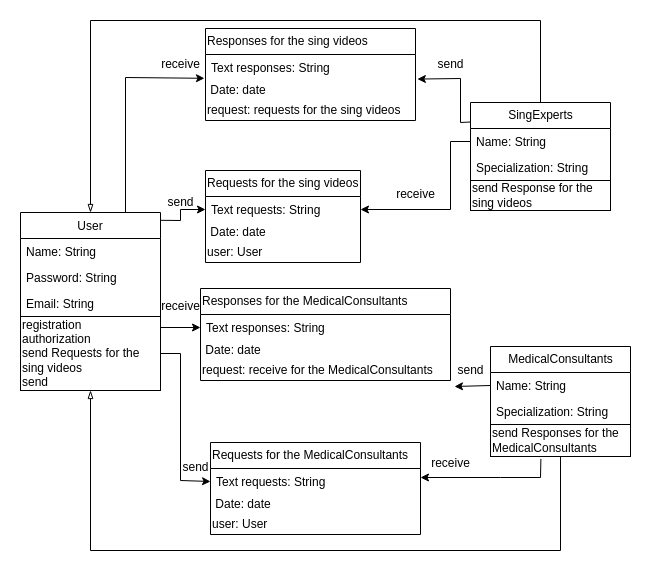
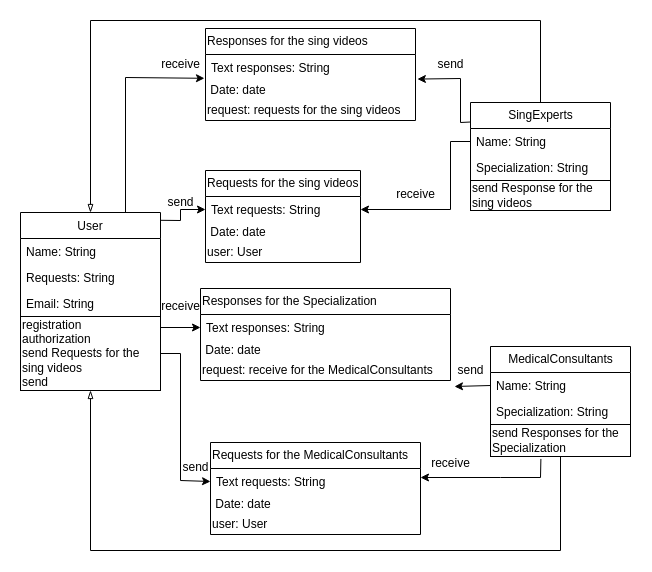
  <mxCell id="0" />
  <mxCell id="1" parent="0" />
  <mxCell id="2" value="User" style="swimlane;fontStyle=0;childLayout=stackLayout;horizontal=1;startSize=26;fillColor=none;horizontalStack=0;resizeParent=1;resizeParentMax=0;resizeLast=0;collapsible=1;marginBottom=0;" parent="1" vertex="1"><mxGeometry x="20" y="212" width="140" height="104" as="geometry"><mxRectangle x="110" y="-770" width="60" height="30" as="alternateBounds" /></mxGeometry></mxCell>
  <mxCell id="3" value="Name: String" style="text;strokeColor=none;fillColor=none;align=left;verticalAlign=top;spacingLeft=4;spacingRight=4;overflow=hidden;rotatable=0;points=[[0,0.5],[1,0.5]];portConstraint=eastwest;" parent="2" vertex="1"><mxGeometry y="26" width="140" height="26" as="geometry" /></mxCell>
  <mxCell id="4" value="" style="endArrow=classic;html=1;rounded=0;entryX=0;entryY=0.5;entryDx=0;entryDy=0;" parent="2" target="40" edge="1"><mxGeometry width="50" height="50" relative="1" as="geometry"><mxPoint x="140" y="115" as="sourcePoint" /><mxPoint x="218.95" y="-32.0" as="targetPoint" /><Array as="points" /></mxGeometry></mxCell>
- <mxCell id="5" value="Password: String" style="text;strokeColor=none;fillColor=none;align=left;verticalAlign=top;spacingLeft=4;spacingRight=4;overflow=hidden;rotatable=0;points=[[0,0.5],[1,0.5]];portConstraint=eastwest;" parent="2" vertex="1"><mxGeometry y="52" width="140" height="26" as="geometry" /></mxCell>
+ <mxCell id="5" value="Requests: String" style="text;strokeColor=none;fillColor=none;align=left;verticalAlign=top;spacingLeft=4;spacingRight=4;overflow=hidden;rotatable=0;points=[[0,0.5],[1,0.5]];portConstraint=eastwest;" parent="2" vertex="1"><mxGeometry y="52" width="140" height="26" as="geometry" /></mxCell>
  <mxCell id="6" value="Email: String" style="text;strokeColor=none;fillColor=none;align=left;verticalAlign=top;spacingLeft=4;spacingRight=4;overflow=hidden;rotatable=0;points=[[0,0.5],[1,0.5]];portConstraint=eastwest;" parent="2" vertex="1"><mxGeometry y="78" width="140" height="26" as="geometry" /></mxCell>
  <mxCell id="7" value="Requests for the sing videos" style="swimlane;fontStyle=0;childLayout=stackLayout;horizontal=1;startSize=26;fillColor=none;horizontalStack=0;resizeParent=1;resizeParentMax=0;resizeLast=0;collapsible=1;marginBottom=0;html=1;align=left;" parent="1" vertex="1"><mxGeometry x="205" y="170" width="155" height="92" as="geometry" /></mxCell>
  <mxCell id="8" value="Text requests: String" style="text;strokeColor=none;fillColor=none;align=left;verticalAlign=top;spacingLeft=4;spacingRight=4;overflow=hidden;rotatable=0;points=[[0,0.5],[1,0.5]];portConstraint=eastwest;whiteSpace=wrap;html=1;" parent="7" vertex="1"><mxGeometry y="26" width="155" height="26" as="geometry" /></mxCell>
  <mxCell id="9" value="&amp;nbsp;Date: date" style="text;html=1;align=left;verticalAlign=middle;resizable=0;points=[];autosize=1;strokeColor=none;fillColor=none;" parent="7" vertex="1"><mxGeometry y="52" width="155" height="20" as="geometry" /></mxCell>
  <mxCell id="10" value="user: User" style="text;html=1;align=left;verticalAlign=middle;resizable=0;points=[];autosize=1;strokeColor=none;fillColor=none;" parent="7" vertex="1"><mxGeometry y="72" width="155" height="20" as="geometry" /></mxCell>
  <mxCell id="11" value="SingExperts" style="swimlane;fontStyle=0;childLayout=stackLayout;horizontal=1;startSize=26;fillColor=none;horizontalStack=0;resizeParent=1;resizeParentMax=0;resizeLast=0;collapsible=1;marginBottom=0;html=1;" parent="1" vertex="1"><mxGeometry x="470" y="102" width="140" height="78" as="geometry" /></mxCell>
  <mxCell id="12" value="Name: String" style="text;strokeColor=none;fillColor=none;align=left;verticalAlign=top;spacingLeft=4;spacingRight=4;overflow=hidden;rotatable=0;points=[[0,0.5],[1,0.5]];portConstraint=eastwest;whiteSpace=wrap;html=1;" parent="11" vertex="1"><mxGeometry y="26" width="140" height="26" as="geometry" /></mxCell>
  <mxCell id="13" value="Specialization: String" style="text;strokeColor=none;fillColor=none;align=left;verticalAlign=top;spacingLeft=4;spacingRight=4;overflow=hidden;rotatable=0;points=[[0,0.5],[1,0.5]];portConstraint=eastwest;whiteSpace=wrap;html=1;" parent="11" vertex="1"><mxGeometry y="52" width="140" height="26" as="geometry" /></mxCell>
  <mxCell id="14" value="" style="endArrow=classic;html=1;rounded=0;exitX=0;exitY=0.5;exitDx=0;exitDy=0;entryX=1;entryY=0.5;entryDx=0;entryDy=0;" parent="1" source="12" target="8" edge="1"><mxGeometry width="50" height="50" relative="1" as="geometry"><mxPoint x="440" y="300" as="sourcePoint" /><mxPoint x="490" y="250" as="targetPoint" /><Array as="points"><mxPoint x="450" y="141" /><mxPoint x="450" y="209" /></Array></mxGeometry></mxCell>
  <mxCell id="15" value="" style="endArrow=classic;html=1;rounded=0;entryX=0;entryY=0.5;entryDx=0;entryDy=0;exitX=1.003;exitY=0.075;exitDx=0;exitDy=0;exitPerimeter=0;" parent="1" source="2" target="8" edge="1"><mxGeometry width="50" height="50" relative="1" as="geometry"><mxPoint x="150" y="210" as="sourcePoint" /><mxPoint x="490" y="250" as="targetPoint" /><Array as="points"><mxPoint x="180" y="220" /><mxPoint x="180" y="209" /></Array></mxGeometry></mxCell>
  <mxCell id="16" value="send" style="text;html=1;align=center;verticalAlign=middle;resizable=0;points=[];autosize=1;strokeColor=none;fillColor=none;" parent="1" vertex="1"><mxGeometry x="430" y="54" width="40" height="20" as="geometry" /></mxCell>
  <mxCell id="17" value="" style="endArrow=classic;html=1;rounded=0;exitX=0;exitY=0.25;exitDx=0;exitDy=0;entryX=1.009;entryY=-0.071;entryDx=0;entryDy=0;entryPerimeter=0;" parent="1" source="11" target="25" edge="1"><mxGeometry width="50" height="50" relative="1" as="geometry"><mxPoint x="780" y="220" as="sourcePoint" /><mxPoint x="357" y="78" as="targetPoint" /><Array as="points"><mxPoint x="460" y="122" /><mxPoint x="460" y="78" /></Array></mxGeometry></mxCell>
  <mxCell id="18" value="receive" style="text;html=1;align=center;verticalAlign=middle;resizable=0;points=[];autosize=1;strokeColor=none;fillColor=none;" parent="1" vertex="1"><mxGeometry x="155" y="54" width="50" height="20" as="geometry" /></mxCell>
  <mxCell id="19" value="MedicalConsultants" style="swimlane;fontStyle=0;childLayout=stackLayout;horizontal=1;startSize=26;fillColor=none;horizontalStack=0;resizeParent=1;resizeParentMax=0;resizeLast=0;collapsible=1;marginBottom=0;html=1;" parent="1" vertex="1"><mxGeometry x="490" y="346" width="140" height="78" as="geometry" /></mxCell>
  <mxCell id="20" value="Name: String" style="text;strokeColor=none;fillColor=none;align=left;verticalAlign=top;spacingLeft=4;spacingRight=4;overflow=hidden;rotatable=0;points=[[0,0.5],[1,0.5]];portConstraint=eastwest;whiteSpace=wrap;html=1;" parent="19" vertex="1"><mxGeometry y="26" width="140" height="26" as="geometry" /></mxCell>
  <mxCell id="21" value="Specialization: String" style="text;strokeColor=none;fillColor=none;align=left;verticalAlign=top;spacingLeft=4;spacingRight=4;overflow=hidden;rotatable=0;points=[[0,0.5],[1,0.5]];portConstraint=eastwest;whiteSpace=wrap;html=1;" parent="19" vertex="1"><mxGeometry y="52" width="140" height="26" as="geometry" /></mxCell>
  <mxCell id="22" value="" style="endArrow=blockThin;html=1;rounded=0;entryX=0.5;entryY=0;entryDx=0;entryDy=0;exitX=0.5;exitY=0;exitDx=0;exitDy=0;endFill=0;" parent="1" source="11" target="2" edge="1"><mxGeometry width="50" height="50" relative="1" as="geometry"><mxPoint x="100.98" y="325.012" as="sourcePoint" /><mxPoint x="100.5" y="430" as="targetPoint" /><Array as="points"><mxPoint x="540" y="20" /><mxPoint x="90" y="20" /></Array></mxGeometry></mxCell>
  <mxCell id="23" value="Responses for the sing videos" style="swimlane;fontStyle=0;childLayout=stackLayout;horizontal=1;startSize=26;fillColor=none;horizontalStack=0;resizeParent=1;resizeParentMax=0;resizeLast=0;collapsible=1;marginBottom=0;html=1;align=left;" parent="1" vertex="1"><mxGeometry x="205" y="28" width="210" height="92" as="geometry" /></mxCell>
  <mxCell id="24" value="Text responses: String" style="text;strokeColor=none;fillColor=none;align=left;verticalAlign=top;spacingLeft=4;spacingRight=4;overflow=hidden;rotatable=0;points=[[0,0.5],[1,0.5]];portConstraint=eastwest;whiteSpace=wrap;html=1;" parent="23" vertex="1"><mxGeometry y="26" width="210" height="26" as="geometry" /></mxCell>
  <mxCell id="25" value="&amp;nbsp;Date: date" style="text;html=1;align=left;verticalAlign=middle;resizable=0;points=[];autosize=1;strokeColor=none;fillColor=none;" parent="23" vertex="1"><mxGeometry y="52" width="210" height="20" as="geometry" /></mxCell>
  <mxCell id="26" value="request: requests for the sing videos" style="text;html=1;align=left;verticalAlign=middle;resizable=0;points=[];autosize=1;strokeColor=none;fillColor=none;" parent="23" vertex="1"><mxGeometry y="72" width="210" height="20" as="geometry" /></mxCell>
  <mxCell id="27" value="" style="endArrow=classic;html=1;rounded=0;entryX=-0.005;entryY=-0.11;entryDx=0;entryDy=0;exitX=0.75;exitY=0;exitDx=0;exitDy=0;entryPerimeter=0;" parent="1" source="2" target="25" edge="1"><mxGeometry width="50" height="50" relative="1" as="geometry"><mxPoint x="160" y="220" as="sourcePoint" /><mxPoint x="215" y="167" as="targetPoint" /><Array as="points"><mxPoint x="125" y="77" /></Array></mxGeometry></mxCell>
  <mxCell id="28" value="receive" style="text;html=1;align=center;verticalAlign=middle;resizable=0;points=[];autosize=1;strokeColor=none;fillColor=none;" parent="1" vertex="1"><mxGeometry x="390" y="184" width="50" height="20" as="geometry" /></mxCell>
  <mxCell id="29" value="send" style="text;html=1;align=center;verticalAlign=middle;resizable=0;points=[];autosize=1;strokeColor=none;fillColor=none;" parent="1" vertex="1"><mxGeometry x="160" y="192" width="40" height="20" as="geometry" /></mxCell>
  <mxCell id="30" value="registration&lt;br&gt;authorization&lt;br&gt;send&amp;nbsp;&lt;span&gt;Requests for the sing videos&lt;br&gt;send&amp;nbsp;&lt;br&gt;&lt;/span&gt;" style="rounded=0;whiteSpace=wrap;html=1;fillColor=none;align=left;" parent="1" vertex="1"><mxGeometry x="20" y="316" width="140" height="74" as="geometry" /></mxCell>
  <mxCell id="31" value="send&amp;nbsp;&lt;span&gt;Response for the sing videos&lt;br&gt;&lt;/span&gt;" style="rounded=0;whiteSpace=wrap;html=1;fillColor=none;align=left;" parent="1" vertex="1"><mxGeometry x="470" y="180" width="140" height="30" as="geometry" /></mxCell>
- <mxCell id="32" value="send&amp;nbsp;&lt;span&gt;Responses for the MedicalConsultants&lt;/span&gt;&lt;span&gt;&lt;br&gt;&lt;/span&gt;" style="rounded=0;whiteSpace=wrap;html=1;fillColor=none;align=left;" parent="1" vertex="1"><mxGeometry x="490" y="424" width="140" height="32" as="geometry" /></mxCell>
+ <mxCell id="32" value="send&amp;nbsp;&lt;span&gt;Responses for the Specialization&lt;/span&gt;&lt;span&gt;&lt;br&gt;&lt;/span&gt;" style="rounded=0;whiteSpace=wrap;html=1;fillColor=none;align=left;" parent="1" vertex="1"><mxGeometry x="490" y="424" width="140" height="32" as="geometry" /></mxCell>
  <mxCell id="33" value="Requests for the MedicalConsultants" style="swimlane;fontStyle=0;childLayout=stackLayout;horizontal=1;startSize=26;fillColor=none;horizontalStack=0;resizeParent=1;resizeParentMax=0;resizeLast=0;collapsible=1;marginBottom=0;html=1;align=left;" parent="1" vertex="1"><mxGeometry x="210" y="442" width="210" height="92" as="geometry" /></mxCell>
  <mxCell id="34" value="Text requests: String" style="text;strokeColor=none;fillColor=none;align=left;verticalAlign=top;spacingLeft=4;spacingRight=4;overflow=hidden;rotatable=0;points=[[0,0.5],[1,0.5]];portConstraint=eastwest;whiteSpace=wrap;html=1;" parent="33" vertex="1"><mxGeometry y="26" width="210" height="26" as="geometry" /></mxCell>
  <mxCell id="35" value="&amp;nbsp;Date: date" style="text;html=1;align=left;verticalAlign=middle;resizable=0;points=[];autosize=1;strokeColor=none;fillColor=none;" parent="33" vertex="1"><mxGeometry y="52" width="210" height="20" as="geometry" /></mxCell>
  <mxCell id="36" value="user: User" style="text;html=1;align=left;verticalAlign=middle;resizable=0;points=[];autosize=1;strokeColor=none;fillColor=none;" parent="33" vertex="1"><mxGeometry y="72" width="210" height="20" as="geometry" /></mxCell>
  <mxCell id="37" value="" style="endArrow=classic;html=1;rounded=0;entryX=0;entryY=0.5;entryDx=0;entryDy=0;exitX=1;exitY=0.5;exitDx=0;exitDy=0;" parent="1" source="30" target="34" edge="1"><mxGeometry width="50" height="50" relative="1" as="geometry"><mxPoint x="165.42" y="491.8" as="sourcePoint" /><mxPoint x="495" y="522" as="targetPoint" /><Array as="points"><mxPoint x="180" y="353" /><mxPoint x="180" y="480" /></Array></mxGeometry></mxCell>
  <mxCell id="38" value="receive" style="text;html=1;align=center;verticalAlign=middle;resizable=0;points=[];autosize=1;strokeColor=none;fillColor=none;" parent="1" vertex="1"><mxGeometry x="155" y="296" width="50" height="20" as="geometry" /></mxCell>
- <mxCell id="39" value="Responses for the MedicalConsultants" style="swimlane;fontStyle=0;childLayout=stackLayout;horizontal=1;startSize=26;fillColor=none;horizontalStack=0;resizeParent=1;resizeParentMax=0;resizeLast=0;collapsible=1;marginBottom=0;html=1;align=left;" parent="1" vertex="1"><mxGeometry x="200" y="288" width="250" height="92" as="geometry" /></mxCell>
+ <mxCell id="39" value="Responses for the Specialization" style="swimlane;fontStyle=0;childLayout=stackLayout;horizontal=1;startSize=26;fillColor=none;horizontalStack=0;resizeParent=1;resizeParentMax=0;resizeLast=0;collapsible=1;marginBottom=0;html=1;align=left;" parent="1" vertex="1"><mxGeometry x="200" y="288" width="250" height="92" as="geometry" /></mxCell>
  <mxCell id="40" value="Text responses: String" style="text;strokeColor=none;fillColor=none;align=left;verticalAlign=top;spacingLeft=4;spacingRight=4;overflow=hidden;rotatable=0;points=[[0,0.5],[1,0.5]];portConstraint=eastwest;whiteSpace=wrap;html=1;" parent="39" vertex="1"><mxGeometry y="26" width="250" height="26" as="geometry" /></mxCell>
  <mxCell id="41" value="&amp;nbsp;Date: date" style="text;html=1;align=left;verticalAlign=middle;resizable=0;points=[];autosize=1;strokeColor=none;fillColor=none;" parent="39" vertex="1"><mxGeometry y="52" width="250" height="20" as="geometry" /></mxCell>
  <mxCell id="42" value="request: receive for the MedicalConsultants" style="text;html=1;align=left;verticalAlign=middle;resizable=0;points=[];autosize=1;strokeColor=none;fillColor=none;" parent="39" vertex="1"><mxGeometry y="72" width="250" height="20" as="geometry" /></mxCell>
  <mxCell id="43" value="receive" style="text;html=1;align=center;verticalAlign=middle;resizable=0;points=[];autosize=1;strokeColor=none;fillColor=none;" parent="1" vertex="1"><mxGeometry x="425" y="453" width="50" height="20" as="geometry" /></mxCell>
  <mxCell id="44" value="send" style="text;html=1;align=center;verticalAlign=middle;resizable=0;points=[];autosize=1;strokeColor=none;fillColor=none;" parent="1" vertex="1"><mxGeometry x="175" y="457" width="40" height="20" as="geometry" /></mxCell>
  <mxCell id="45" value="" style="endArrow=classic;html=1;rounded=0;exitX=0.36;exitY=1.076;exitDx=0;exitDy=0;entryX=1;entryY=0.5;entryDx=0;entryDy=0;exitPerimeter=0;" parent="1" source="32" edge="1"><mxGeometry width="50" height="50" relative="1" as="geometry"><mxPoint x="530" y="409" as="sourcePoint" /><mxPoint x="420" y="477" as="targetPoint" /><Array as="points"><mxPoint x="540" y="477" /><mxPoint x="500" y="477" /></Array></mxGeometry></mxCell>
  <mxCell id="46" value="" style="endArrow=classic;html=1;rounded=0;exitX=0;exitY=0.5;exitDx=0;exitDy=0;" parent="1" source="20" edge="1"><mxGeometry width="50" height="50" relative="1" as="geometry"><mxPoint x="170" y="337" as="sourcePoint" /><mxPoint x="454" y="386" as="targetPoint" /><Array as="points" /></mxGeometry></mxCell>
  <mxCell id="47" value="send" style="text;html=1;align=center;verticalAlign=middle;resizable=0;points=[];autosize=1;strokeColor=none;fillColor=none;" parent="1" vertex="1"><mxGeometry x="450" y="360" width="40" height="20" as="geometry" /></mxCell>
  <mxCell id="48" value="" style="endArrow=blockThin;html=1;rounded=0;entryX=0.5;entryY=1;entryDx=0;entryDy=0;exitX=0.5;exitY=1;exitDx=0;exitDy=0;endFill=0;" parent="1" source="32" target="30" edge="1"><mxGeometry width="50" height="50" relative="1" as="geometry"><mxPoint x="550" y="112" as="sourcePoint" /><mxPoint x="100" y="222" as="targetPoint" /><Array as="points"><mxPoint x="560" y="550" /><mxPoint x="90" y="550" /></Array></mxGeometry></mxCell>
